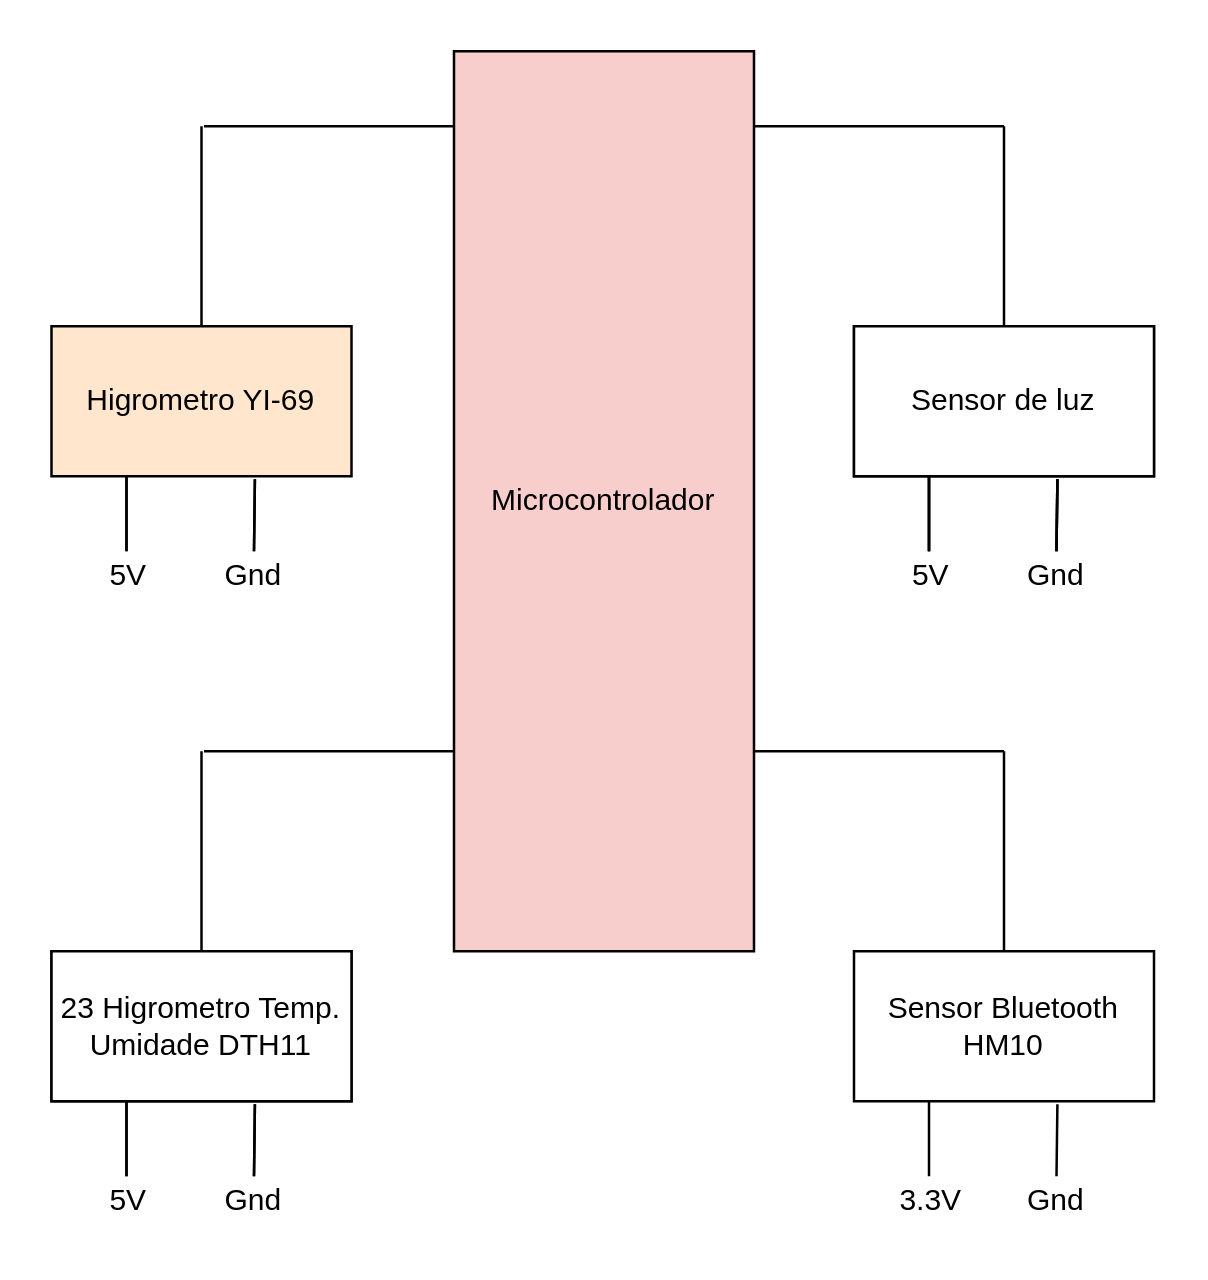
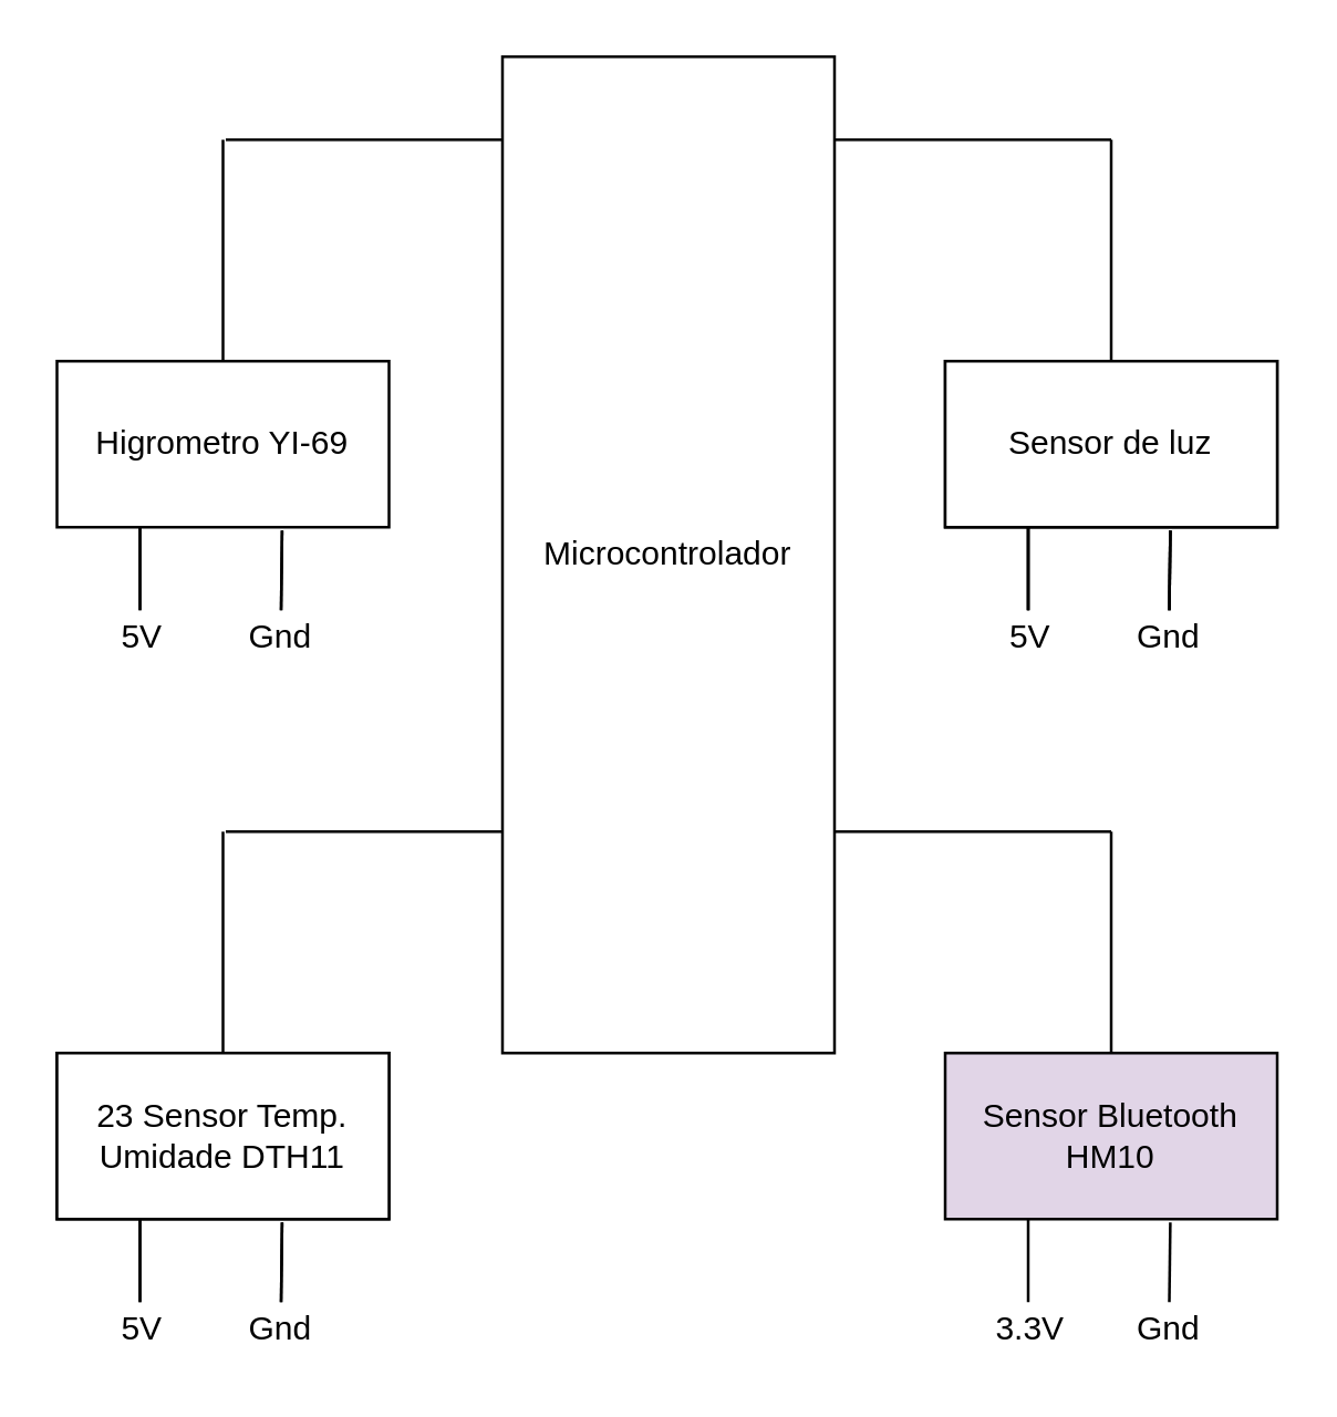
  <mxCell id="0" />
  <mxCell id="1" parent="0" />
- <mxCell id="2" value="Higrometro YI-69" style="rounded=0;whiteSpace=wrap;html=1;fillColor=#ffe6cc;" parent="1" vertex="1"><mxGeometry x="20" y="130" width="120" height="60" as="geometry" /></mxCell>
+ <mxCell id="2" value="Higrometro YI-69" style="rounded=0;whiteSpace=wrap;html=1;" parent="1" vertex="1"><mxGeometry x="20" y="130" width="120" height="60" as="geometry" /></mxCell>
  <mxCell id="3" value="" style="rounded=0;whiteSpace=wrap;html=1;" parent="1" vertex="1"><mxGeometry x="341" y="130" width="120" height="60" as="geometry" /></mxCell>
  <mxCell id="4" value="" style="rounded=0;whiteSpace=wrap;html=1;" parent="1" vertex="1"><mxGeometry x="20" y="380" width="120" height="60" as="geometry" /></mxCell>
- <mxCell id="5" value="Sensor Bluetooth HM10" style="rounded=0;whiteSpace=wrap;html=1;" parent="1" vertex="1"><mxGeometry x="341" y="380" width="120" height="60" as="geometry" /></mxCell>
+ <mxCell id="5" value="Sensor Bluetooth HM10" style="rounded=0;whiteSpace=wrap;html=1;fillColor=#e1d5e7;" parent="1" vertex="1"><mxGeometry x="341" y="380" width="120" height="60" as="geometry" /></mxCell>
  <mxCell id="6" value="" style="endArrow=none;html=1;entryX=0.25;entryY=1;entryDx=0;entryDy=0;" parent="1" target="2" edge="1"><mxGeometry width="50" height="50" relative="1" as="geometry"><mxPoint x="50" y="220" as="sourcePoint" /><mxPoint x="151" y="270" as="targetPoint" /></mxGeometry></mxCell>
  <mxCell id="7" value="" style="endArrow=none;html=1;entryX=0.678;entryY=1.02;entryDx=0;entryDy=0;entryPerimeter=0;" parent="1" target="2" edge="1"><mxGeometry width="50" height="50" relative="1" as="geometry"><mxPoint x="101" y="220" as="sourcePoint" /><mxPoint x="151" y="270" as="targetPoint" /></mxGeometry></mxCell>
  <mxCell id="8" value="" style="endArrow=none;html=1;entryX=0.25;entryY=1;entryDx=0;entryDy=0;" parent="1" edge="1"><mxGeometry width="50" height="50" relative="1" as="geometry"><mxPoint x="50" y="470" as="sourcePoint" /><mxPoint x="50" y="440" as="targetPoint" /></mxGeometry></mxCell>
  <mxCell id="9" value="" style="endArrow=none;html=1;entryX=0.678;entryY=1.02;entryDx=0;entryDy=0;entryPerimeter=0;" parent="1" edge="1"><mxGeometry width="50" height="50" relative="1" as="geometry"><mxPoint x="101" y="470" as="sourcePoint" /><mxPoint x="101.36" y="441.2" as="targetPoint" /></mxGeometry></mxCell>
  <mxCell id="10" value="" style="endArrow=none;html=1;entryX=0.25;entryY=1;entryDx=0;entryDy=0;" parent="1" edge="1"><mxGeometry width="50" height="50" relative="1" as="geometry"><mxPoint x="371" y="220" as="sourcePoint" /><mxPoint x="371" y="190" as="targetPoint" /></mxGeometry></mxCell>
  <mxCell id="11" value="" style="endArrow=none;html=1;entryX=0.678;entryY=1.02;entryDx=0;entryDy=0;entryPerimeter=0;" parent="1" edge="1"><mxGeometry width="50" height="50" relative="1" as="geometry"><mxPoint x="422" y="220" as="sourcePoint" /><mxPoint x="422.36" y="191.2" as="targetPoint" /></mxGeometry></mxCell>
  <mxCell id="12" value="" style="endArrow=none;html=1;entryX=0.25;entryY=1;entryDx=0;entryDy=0;" parent="1" edge="1"><mxGeometry width="50" height="50" relative="1" as="geometry"><mxPoint x="371" y="470" as="sourcePoint" /><mxPoint x="371" y="440" as="targetPoint" /></mxGeometry></mxCell>
  <mxCell id="13" value="" style="endArrow=none;html=1;entryX=0.678;entryY=1.02;entryDx=0;entryDy=0;entryPerimeter=0;" parent="1" edge="1"><mxGeometry width="50" height="50" relative="1" as="geometry"><mxPoint x="422" y="470" as="sourcePoint" /><mxPoint x="422.36" y="441.2" as="targetPoint" /></mxGeometry></mxCell>
  <mxCell id="14" value="5V" style="text;html=1;strokeColor=none;fillColor=none;align=center;verticalAlign=middle;whiteSpace=wrap;rounded=0;" parent="1" vertex="1"><mxGeometry x="31" y="220" width="40" height="20" as="geometry" /></mxCell>
  <mxCell id="15" value="Gnd" style="text;html=1;strokeColor=none;fillColor=none;align=center;verticalAlign=middle;whiteSpace=wrap;rounded=0;" parent="1" vertex="1"><mxGeometry x="81" y="220" width="40" height="20" as="geometry" /></mxCell>
- <mxCell id="16" value="23 Higrometro Temp. Umidade DTH11" style="rounded=0;whiteSpace=wrap;html=1;" parent="1" vertex="1"><mxGeometry x="20" y="380" width="120" height="60" as="geometry" /></mxCell>
+ <mxCell id="16" value="23 Sensor Temp. Umidade DTH11" style="rounded=0;whiteSpace=wrap;html=1;" parent="1" vertex="1"><mxGeometry x="20" y="380" width="120" height="60" as="geometry" /></mxCell>
  <mxCell id="17" value="" style="endArrow=none;html=1;entryX=0.25;entryY=1;entryDx=0;entryDy=0;" parent="1" target="16" edge="1"><mxGeometry width="50" height="50" relative="1" as="geometry"><mxPoint x="50" y="470" as="sourcePoint" /><mxPoint x="151" y="520" as="targetPoint" /></mxGeometry></mxCell>
  <mxCell id="18" value="" style="endArrow=none;html=1;entryX=0.678;entryY=1.02;entryDx=0;entryDy=0;entryPerimeter=0;" parent="1" target="16" edge="1"><mxGeometry width="50" height="50" relative="1" as="geometry"><mxPoint x="101" y="470" as="sourcePoint" /><mxPoint x="151" y="520" as="targetPoint" /></mxGeometry></mxCell>
  <mxCell id="19" value="5V" style="text;html=1;strokeColor=none;fillColor=none;align=center;verticalAlign=middle;whiteSpace=wrap;rounded=0;" parent="1" vertex="1"><mxGeometry x="31" y="470" width="40" height="20" as="geometry" /></mxCell>
  <mxCell id="20" value="Gnd" style="text;html=1;strokeColor=none;fillColor=none;align=center;verticalAlign=middle;whiteSpace=wrap;rounded=0;" parent="1" vertex="1"><mxGeometry x="81" y="470" width="40" height="20" as="geometry" /></mxCell>
  <mxCell id="21" value="Sensor de luz" style="rounded=0;whiteSpace=wrap;html=1;" parent="1" vertex="1"><mxGeometry x="341" y="130" width="120" height="60" as="geometry" /></mxCell>
  <mxCell id="22" value="" style="endArrow=none;html=1;entryX=0.25;entryY=1;entryDx=0;entryDy=0;" parent="1" target="21" edge="1"><mxGeometry width="50" height="50" relative="1" as="geometry"><mxPoint x="371" y="220" as="sourcePoint" /><mxPoint x="472" y="270" as="targetPoint" /></mxGeometry></mxCell>
  <mxCell id="23" value="" style="endArrow=none;html=1;entryX=0.678;entryY=1.02;entryDx=0;entryDy=0;entryPerimeter=0;" parent="1" target="21" edge="1"><mxGeometry width="50" height="50" relative="1" as="geometry"><mxPoint x="422" y="220" as="sourcePoint" /><mxPoint x="472" y="270" as="targetPoint" /></mxGeometry></mxCell>
  <mxCell id="24" value="5V" style="text;html=1;strokeColor=none;fillColor=none;align=center;verticalAlign=middle;whiteSpace=wrap;rounded=0;" parent="1" vertex="1"><mxGeometry x="352" y="220" width="40" height="20" as="geometry" /></mxCell>
  <mxCell id="25" value="Gnd" style="text;html=1;strokeColor=none;fillColor=none;align=center;verticalAlign=middle;whiteSpace=wrap;rounded=0;" parent="1" vertex="1"><mxGeometry x="402" y="220" width="40" height="20" as="geometry" /></mxCell>
  <mxCell id="26" value="3.3V" style="text;html=1;strokeColor=none;fillColor=none;align=center;verticalAlign=middle;whiteSpace=wrap;rounded=0;" parent="1" vertex="1"><mxGeometry x="352" y="470" width="40" height="20" as="geometry" /></mxCell>
  <mxCell id="27" value="Gnd" style="text;html=1;strokeColor=none;fillColor=none;align=center;verticalAlign=middle;whiteSpace=wrap;rounded=0;" parent="1" vertex="1"><mxGeometry x="402" y="470" width="40" height="20" as="geometry" /></mxCell>
  <mxCell id="28" value="" style="endArrow=none;html=1;" parent="1" source="16" edge="1"><mxGeometry width="50" height="50" relative="1" as="geometry"><mxPoint x="80" y="378" as="sourcePoint" /><mxPoint x="80" y="300" as="targetPoint" /></mxGeometry></mxCell>
  <mxCell id="29" value="" style="endArrow=none;html=1;exitX=0.5;exitY=0;exitDx=0;exitDy=0;" parent="1" edge="1"><mxGeometry width="50" height="50" relative="1" as="geometry"><mxPoint x="401" y="380" as="sourcePoint" /><mxPoint x="401" y="300" as="targetPoint" /></mxGeometry></mxCell>
  <mxCell id="30" value="" style="endArrow=none;html=1;entryX=0.25;entryY=1;entryDx=0;entryDy=0;" parent="1" edge="1"><mxGeometry width="50" height="50" relative="1" as="geometry"><mxPoint x="50" y="220" as="sourcePoint" /><mxPoint x="50" y="190" as="targetPoint" /></mxGeometry></mxCell>
  <mxCell id="31" value="" style="endArrow=none;html=1;entryX=0.678;entryY=1.02;entryDx=0;entryDy=0;entryPerimeter=0;" parent="1" edge="1"><mxGeometry width="50" height="50" relative="1" as="geometry"><mxPoint x="101" y="220" as="sourcePoint" /><mxPoint x="101.36" y="191.2" as="targetPoint" /></mxGeometry></mxCell>
  <mxCell id="32" value="" style="endArrow=none;html=1;exitX=0.5;exitY=0;exitDx=0;exitDy=0;" parent="1" edge="1"><mxGeometry width="50" height="50" relative="1" as="geometry"><mxPoint x="80" y="130" as="sourcePoint" /><mxPoint x="80" y="50" as="targetPoint" /></mxGeometry></mxCell>
  <mxCell id="33" value="" style="endArrow=none;html=1;entryX=0.25;entryY=1;entryDx=0;entryDy=0;" parent="1" edge="1"><mxGeometry width="50" height="50" relative="1" as="geometry"><mxPoint x="371" y="220" as="sourcePoint" /><mxPoint x="371" y="190" as="targetPoint" /></mxGeometry></mxCell>
  <mxCell id="34" value="" style="endArrow=none;html=1;entryX=0.678;entryY=1.02;entryDx=0;entryDy=0;entryPerimeter=0;" parent="1" edge="1"><mxGeometry width="50" height="50" relative="1" as="geometry"><mxPoint x="422" y="220" as="sourcePoint" /><mxPoint x="422.36" y="191.2" as="targetPoint" /></mxGeometry></mxCell>
  <mxCell id="35" value="" style="endArrow=none;html=1;exitX=0.5;exitY=0;exitDx=0;exitDy=0;" parent="1" edge="1"><mxGeometry width="50" height="50" relative="1" as="geometry"><mxPoint x="401" y="130" as="sourcePoint" /><mxPoint x="401" y="50" as="targetPoint" /></mxGeometry></mxCell>
  <mxCell id="36" value="" style="endArrow=none;html=1;" parent="1" edge="1"><mxGeometry width="50" height="50" relative="1" as="geometry"><mxPoint x="81" y="300" as="sourcePoint" /><mxPoint x="181" y="300" as="targetPoint" /></mxGeometry></mxCell>
  <mxCell id="37" value="" style="endArrow=none;html=1;" parent="1" edge="1"><mxGeometry width="50" height="50" relative="1" as="geometry"><mxPoint x="401" y="300" as="sourcePoint" /><mxPoint x="301" y="300" as="targetPoint" /></mxGeometry></mxCell>
  <mxCell id="38" value="" style="endArrow=none;html=1;" parent="1" edge="1"><mxGeometry width="50" height="50" relative="1" as="geometry"><mxPoint x="81" y="50" as="sourcePoint" /><mxPoint x="181" y="50" as="targetPoint" /></mxGeometry></mxCell>
  <mxCell id="39" value="" style="endArrow=none;html=1;" parent="1" edge="1"><mxGeometry width="50" height="50" relative="1" as="geometry"><mxPoint x="401" y="50" as="sourcePoint" /><mxPoint x="301" y="50" as="targetPoint" /></mxGeometry></mxCell>
- <mxCell id="40" value="Microcontrolador" style="rounded=0;whiteSpace=wrap;html=1;fillColor=#f8cecc;" parent="1" vertex="1"><mxGeometry x="181" y="20" width="120" height="360" as="geometry" /></mxCell>
+ <mxCell id="40" value="Microcontrolador" style="rounded=0;whiteSpace=wrap;html=1;" parent="1" vertex="1"><mxGeometry x="181" y="20" width="120" height="360" as="geometry" /></mxCell>
